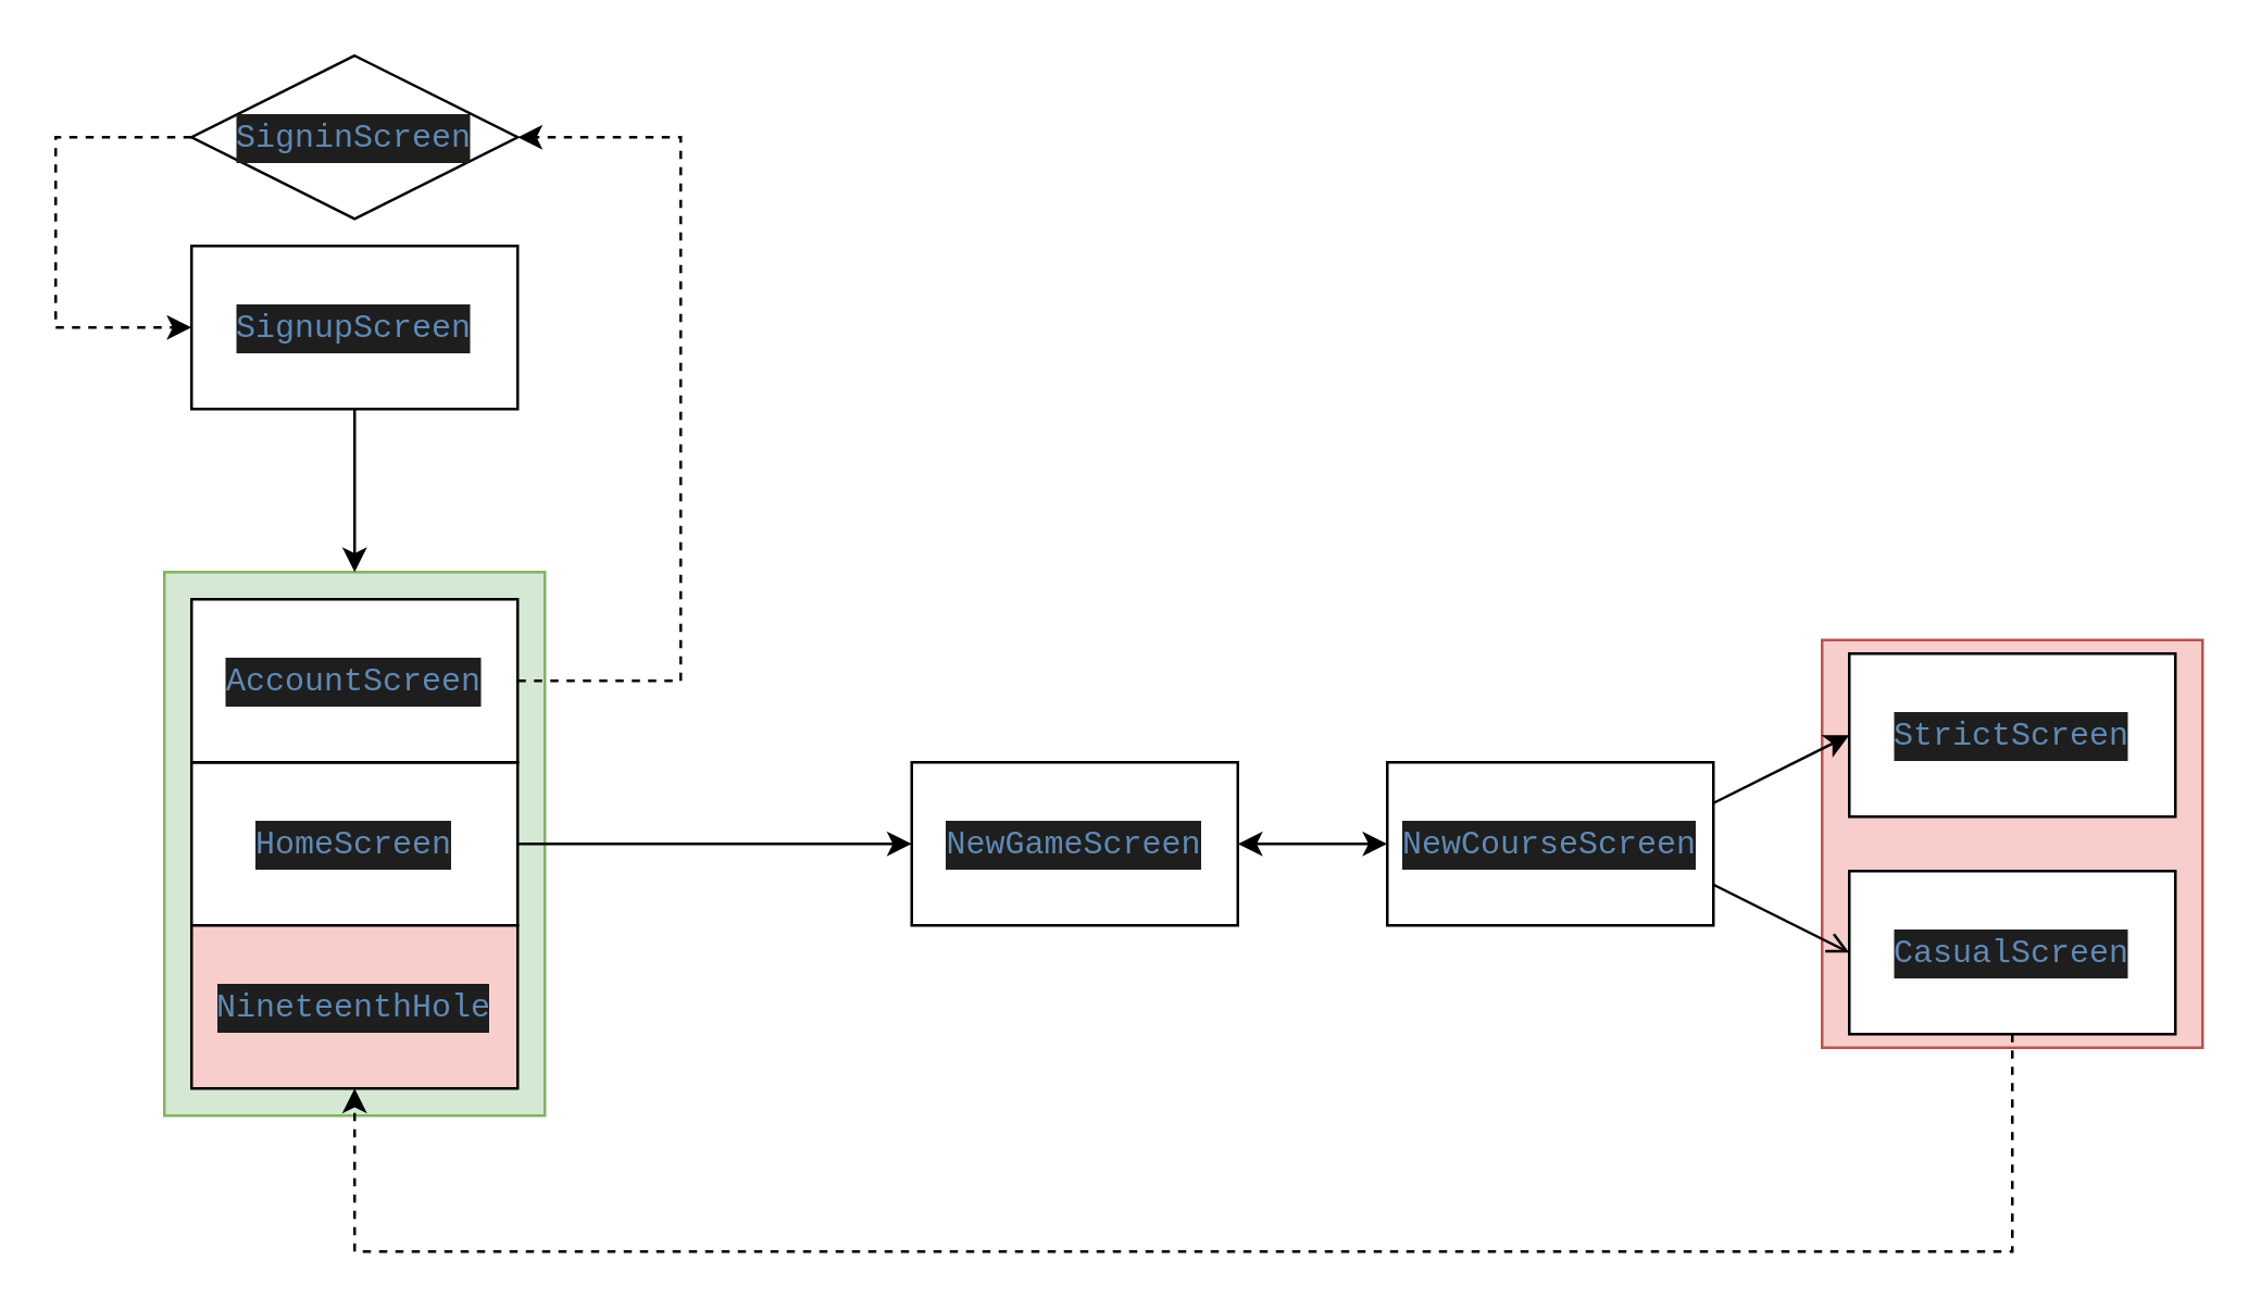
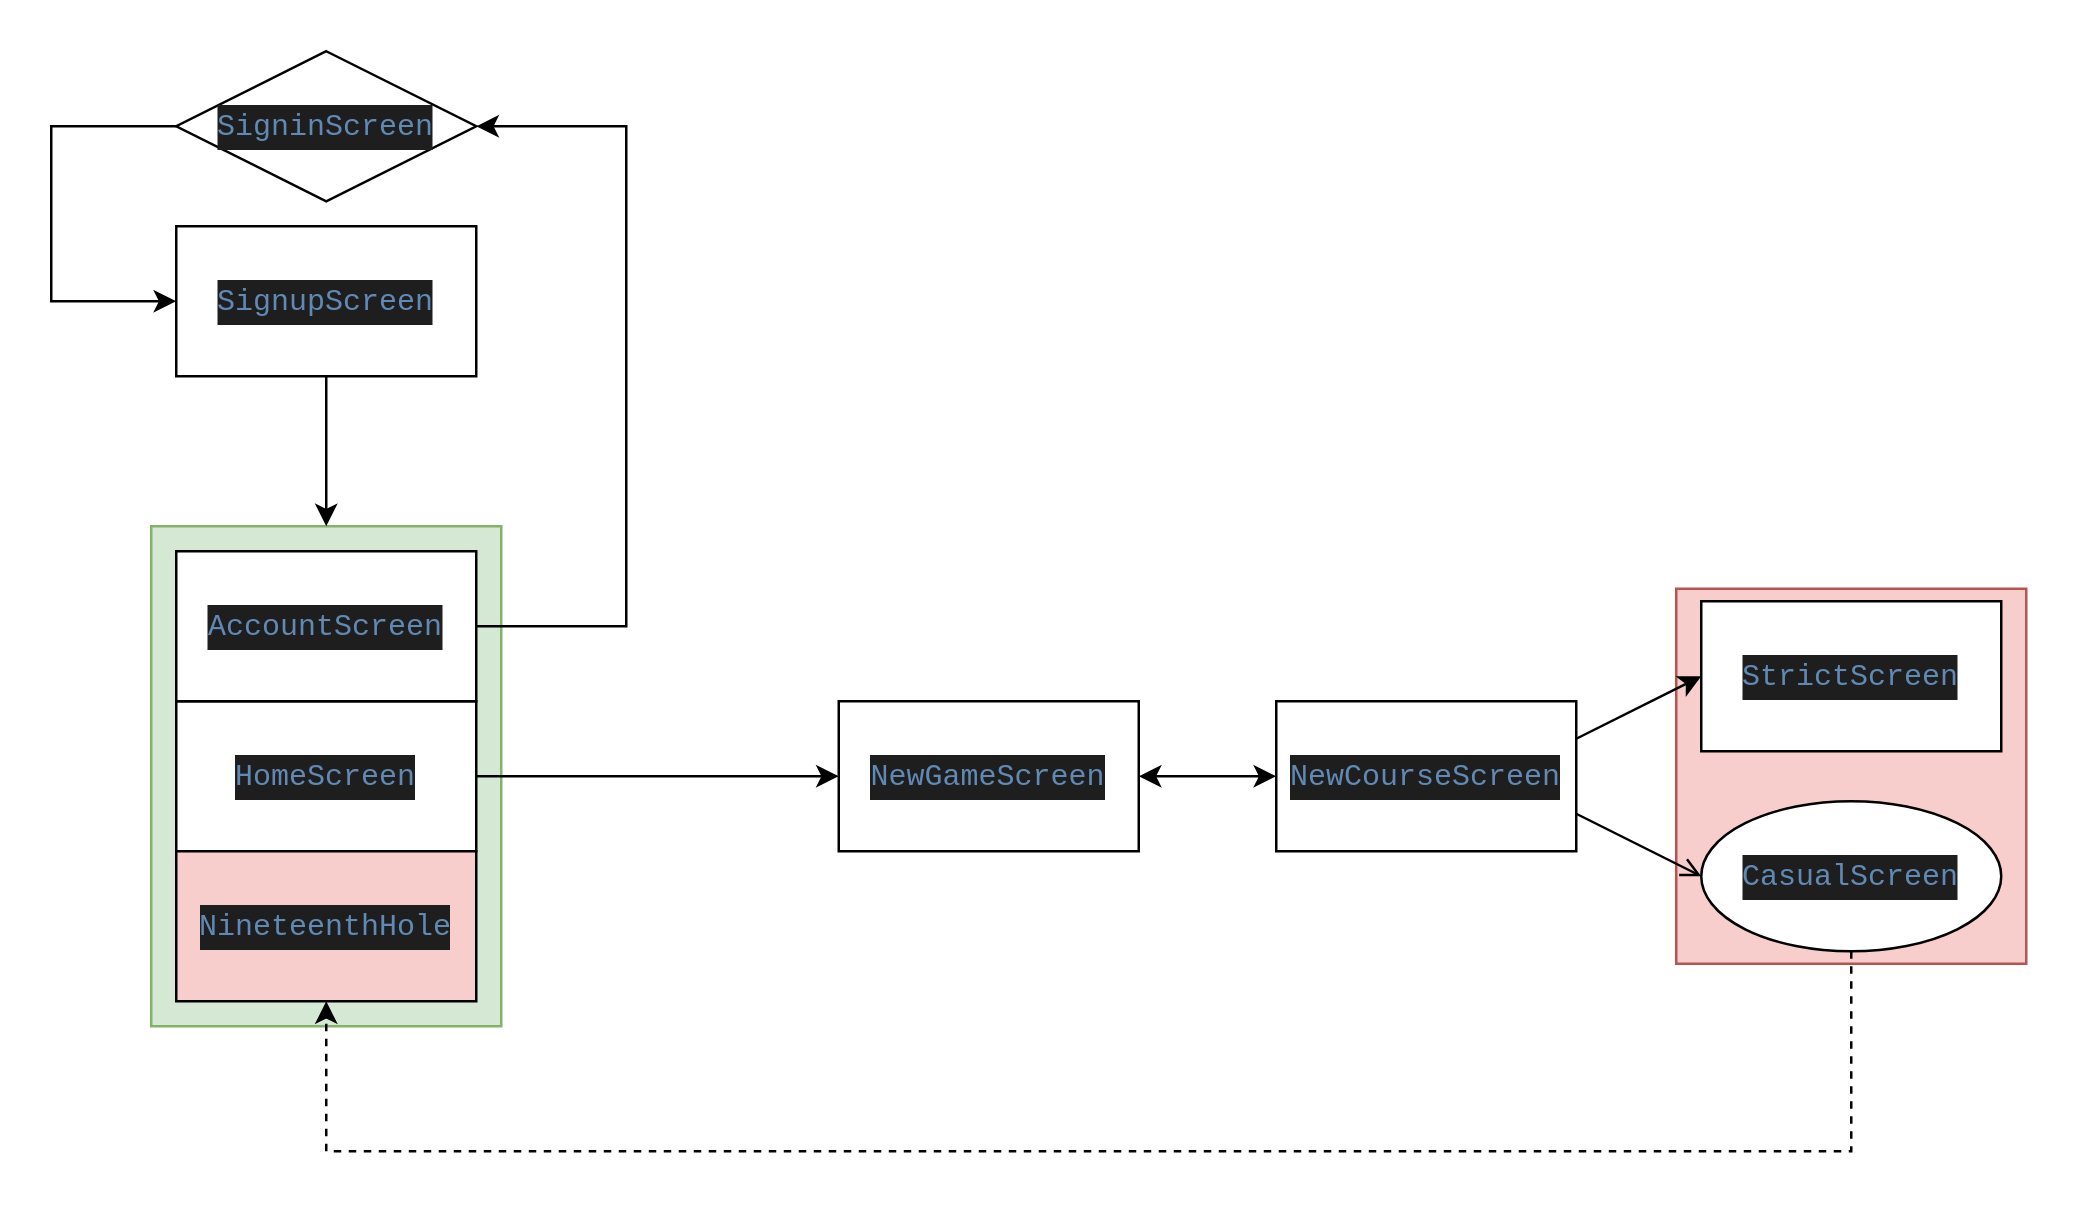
  <mxCell id="0" />
  <mxCell id="1" parent="0" />
  <mxCell id="2" value="" style="rounded=0;whiteSpace=wrap;html=1;fillColor=#f8cecc;strokeColor=#b85450;" vertex="1" parent="1"><mxGeometry x="670" y="235" width="140" height="150" as="geometry" /></mxCell>
  <mxCell id="3" value="" style="rounded=0;whiteSpace=wrap;html=1;fillColor=#d5e8d4;strokeColor=#82b366;" vertex="1" parent="1"><mxGeometry x="60" y="210" width="140" height="200" as="geometry" /></mxCell>
  <mxCell id="4" value="&lt;meta charset=&quot;utf-8&quot;&gt;&lt;div style=&quot;color: rgb(197, 200, 198); background-color: rgb(30, 30, 30); font-family: menlo, monaco, &amp;quot;courier new&amp;quot;, monospace; font-weight: normal; font-size: 12px; line-height: 18px;&quot;&gt;&lt;div&gt;&lt;span style=&quot;color: #6089b4&quot;&gt;HomeScreen&lt;/span&gt;&lt;/div&gt;&lt;/div&gt;" style="rounded=0;whiteSpace=wrap;html=1;" vertex="1" parent="1"><mxGeometry x="70" y="280" width="120" height="60" as="geometry" /></mxCell>
  <mxCell id="5" style="edgeStyle=orthogonalEdgeStyle;rounded=0;orthogonalLoop=1;jettySize=auto;html=1;entryX=0.5;entryY=1;entryDx=0;entryDy=0;dashed=1;" edge="1" parent="1" source="6" target="8"><mxGeometry relative="1" as="geometry"><mxPoint x="240" y="480" as="targetPoint" /><Array as="points"><mxPoint x="740" y="460" /><mxPoint x="130" y="460" /></Array></mxGeometry></mxCell>
- <mxCell id="6" value="&lt;meta charset=&quot;utf-8&quot;&gt;&lt;div style=&quot;color: rgb(197, 200, 198); background-color: rgb(30, 30, 30); font-family: menlo, monaco, &amp;quot;courier new&amp;quot;, monospace; font-weight: normal; font-size: 12px; line-height: 18px;&quot;&gt;&lt;div&gt;&lt;span style=&quot;color: #6089b4&quot;&gt;CasualScreen&lt;/span&gt;&lt;/div&gt;&lt;/div&gt;" style="rounded=0;whiteSpace=wrap;html=1;" vertex="1" parent="1"><mxGeometry x="680" y="320" width="120" height="60" as="geometry" /></mxCell>
+ <mxCell id="6" value="&lt;meta charset=&quot;utf-8&quot;&gt;&lt;div style=&quot;color: rgb(197, 200, 198); background-color: rgb(30, 30, 30); font-family: menlo, monaco, &amp;quot;courier new&amp;quot;, monospace; font-weight: normal; font-size: 12px; line-height: 18px;&quot;&gt;&lt;div&gt;&lt;span style=&quot;color: #6089b4&quot;&gt;CasualScreen&lt;/span&gt;&lt;/div&gt;&lt;/div&gt;" style="ellipse;whiteSpace=wrap;html=1;" vertex="1" parent="1"><mxGeometry x="680" y="320" width="120" height="60" as="geometry" /></mxCell>
  <mxCell id="7" value="&lt;meta charset=&quot;utf-8&quot;&gt;&lt;div style=&quot;color: rgb(197, 200, 198); background-color: rgb(30, 30, 30); font-family: menlo, monaco, &amp;quot;courier new&amp;quot;, monospace; font-weight: normal; font-size: 12px; line-height: 18px;&quot;&gt;&lt;div&gt;&lt;span style=&quot;color: #6089b4&quot;&gt;NewCourseScreen&lt;/span&gt;&lt;/div&gt;&lt;/div&gt;" style="rounded=0;whiteSpace=wrap;html=1;" vertex="1" parent="1"><mxGeometry x="510" y="280" width="120" height="60" as="geometry" /></mxCell>
  <mxCell id="8" value="&lt;meta charset=&quot;utf-8&quot;&gt;&lt;div style=&quot;color: rgb(197, 200, 198); background-color: rgb(30, 30, 30); font-family: menlo, monaco, &amp;quot;courier new&amp;quot;, monospace; font-weight: normal; font-size: 12px; line-height: 18px;&quot;&gt;&lt;div&gt;&lt;span style=&quot;color: #6089b4&quot;&gt;NineteenthHole&lt;/span&gt;&lt;/div&gt;&lt;/div&gt;" style="rounded=0;whiteSpace=wrap;html=1;fillColor=#f8cecc;" vertex="1" parent="1"><mxGeometry x="70" y="340" width="120" height="60" as="geometry" /></mxCell>
  <mxCell id="9" value="&lt;meta charset=&quot;utf-8&quot;&gt;&lt;div style=&quot;color: rgb(197, 200, 198); background-color: rgb(30, 30, 30); font-family: menlo, monaco, &amp;quot;courier new&amp;quot;, monospace; font-weight: normal; font-size: 12px; line-height: 18px;&quot;&gt;&lt;div&gt;&lt;span style=&quot;color: #6089b4&quot;&gt;NewGameScreen&lt;/span&gt;&lt;/div&gt;&lt;/div&gt;" style="rounded=0;whiteSpace=wrap;html=1;" vertex="1" parent="1"><mxGeometry x="335" y="280" width="120" height="60" as="geometry" /></mxCell>
  <mxCell id="10" value="&lt;meta charset=&quot;utf-8&quot;&gt;&lt;div style=&quot;color: rgb(197, 200, 198); background-color: rgb(30, 30, 30); font-family: menlo, monaco, &amp;quot;courier new&amp;quot;, monospace; font-weight: normal; font-size: 12px; line-height: 18px;&quot;&gt;&lt;div&gt;&lt;span style=&quot;color: #6089b4&quot;&gt;StrictScreen&lt;/span&gt;&lt;/div&gt;&lt;/div&gt;" style="rounded=0;whiteSpace=wrap;html=1;" vertex="1" parent="1"><mxGeometry x="680" y="240" width="120" height="60" as="geometry" /></mxCell>
- <mxCell id="11" style="edgeStyle=orthogonalEdgeStyle;rounded=0;orthogonalLoop=1;jettySize=auto;html=1;entryX=0;entryY=0.5;entryDx=0;entryDy=0;dashed=1;" edge="1" parent="1" source="12" target="14"><mxGeometry relative="1" as="geometry"><Array as="points"><mxPoint x="20" y="50" /><mxPoint x="20" y="120" /></Array></mxGeometry></mxCell>
+ <mxCell id="11" style="edgeStyle=orthogonalEdgeStyle;rounded=0;orthogonalLoop=1;jettySize=auto;html=1;entryX=0;entryY=0.5;entryDx=0;entryDy=0;" edge="1" parent="1" source="12" target="14"><mxGeometry relative="1" as="geometry"><Array as="points"><mxPoint x="20" y="50" /><mxPoint x="20" y="120" /></Array></mxGeometry></mxCell>
  <mxCell id="12" value="&lt;meta charset=&quot;utf-8&quot;&gt;&lt;div style=&quot;color: rgb(197, 200, 198); background-color: rgb(30, 30, 30); font-family: menlo, monaco, &amp;quot;courier new&amp;quot;, monospace; font-weight: normal; font-size: 12px; line-height: 18px;&quot;&gt;&lt;div&gt;&lt;span style=&quot;color: #6089b4&quot;&gt;SigninScreen&lt;/span&gt;&lt;/div&gt;&lt;/div&gt;" style="rhombus;whiteSpace=wrap;html=1;" vertex="1" parent="1"><mxGeometry x="70" y="20" width="120" height="60" as="geometry" /></mxCell>
  <mxCell id="13" style="edgeStyle=orthogonalEdgeStyle;rounded=0;orthogonalLoop=1;jettySize=auto;html=1;entryX=0.5;entryY=0;entryDx=0;entryDy=0;" edge="1" parent="1" source="14" target="3"><mxGeometry relative="1" as="geometry" /></mxCell>
  <mxCell id="14" value="&lt;meta charset=&quot;utf-8&quot;&gt;&lt;div style=&quot;color: rgb(197, 200, 198); background-color: rgb(30, 30, 30); font-family: menlo, monaco, &amp;quot;courier new&amp;quot;, monospace; font-weight: normal; font-size: 12px; line-height: 18px;&quot;&gt;&lt;div&gt;&lt;span style=&quot;color: #6089b4&quot;&gt;SignupScreen&lt;/span&gt;&lt;/div&gt;&lt;/div&gt;" style="rounded=0;whiteSpace=wrap;html=1;" vertex="1" parent="1"><mxGeometry x="70" y="90" width="120" height="60" as="geometry" /></mxCell>
- <mxCell id="15" style="edgeStyle=orthogonalEdgeStyle;rounded=0;orthogonalLoop=1;jettySize=auto;html=1;exitX=1;exitY=0.5;exitDx=0;exitDy=0;entryX=1;entryY=0.5;entryDx=0;entryDy=0;dashed=1;" edge="1" parent="1" source="16" target="12"><mxGeometry relative="1" as="geometry"><mxPoint x="200" y="85" as="targetPoint" /><Array as="points"><mxPoint x="250" y="250" /><mxPoint x="250" y="50" /></Array></mxGeometry></mxCell>
+ <mxCell id="15" style="edgeStyle=orthogonalEdgeStyle;rounded=0;orthogonalLoop=1;jettySize=auto;html=1;exitX=1;exitY=0.5;exitDx=0;exitDy=0;entryX=1;entryY=0.5;entryDx=0;entryDy=0;" edge="1" parent="1" source="16" target="12"><mxGeometry relative="1" as="geometry"><mxPoint x="200" y="85" as="targetPoint" /><Array as="points"><mxPoint x="250" y="250" /><mxPoint x="250" y="50" /></Array></mxGeometry></mxCell>
  <mxCell id="16" value="&lt;meta charset=&quot;utf-8&quot;&gt;&lt;div style=&quot;color: rgb(197, 200, 198); background-color: rgb(30, 30, 30); font-family: menlo, monaco, &amp;quot;courier new&amp;quot;, monospace; font-weight: normal; font-size: 12px; line-height: 18px;&quot;&gt;&lt;div&gt;&lt;span style=&quot;color: #6089b4&quot;&gt;AccountScreen&lt;/span&gt;&lt;/div&gt;&lt;/div&gt;" style="rounded=0;whiteSpace=wrap;html=1;" vertex="1" parent="1"><mxGeometry x="70" y="220" width="120" height="60" as="geometry" /></mxCell>
  <mxCell id="17" value="" style="endArrow=classic;startArrow=classic;html=1;exitX=1;exitY=0.5;exitDx=0;exitDy=0;entryX=0;entryY=0.5;entryDx=0;entryDy=0;" edge="1" parent="1" source="9" target="7"><mxGeometry width="50" height="50" relative="1" as="geometry"><mxPoint x="370" y="280" as="sourcePoint" /><mxPoint x="420" y="230" as="targetPoint" /></mxGeometry></mxCell>
  <mxCell id="18" value="" style="endArrow=classic;html=1;exitX=1;exitY=0.25;exitDx=0;exitDy=0;entryX=0;entryY=0.5;entryDx=0;entryDy=0;" edge="1" parent="1" source="7" target="10"><mxGeometry width="50" height="50" relative="1" as="geometry"><mxPoint x="370" y="280" as="sourcePoint" /><mxPoint x="420" y="230" as="targetPoint" /></mxGeometry></mxCell>
  <mxCell id="19" value="" style="endArrow=open;html=1;exitX=1;exitY=0.75;exitDx=0;exitDy=0;entryX=0;entryY=0.5;entryDx=0;entryDy=0;" edge="1" parent="1" source="7" target="6"><mxGeometry width="50" height="50" relative="1" as="geometry"><mxPoint x="640" y="305" as="sourcePoint" /><mxPoint x="690" y="280" as="targetPoint" /></mxGeometry></mxCell>
  <mxCell id="20" value="" style="endArrow=classic;html=1;exitX=1;exitY=0.5;exitDx=0;exitDy=0;entryX=0;entryY=0.5;entryDx=0;entryDy=0;" edge="1" parent="1" source="4" target="9"><mxGeometry width="50" height="50" relative="1" as="geometry"><mxPoint x="250" y="317" as="sourcePoint" /><mxPoint x="420" y="230" as="targetPoint" /></mxGeometry></mxCell>
